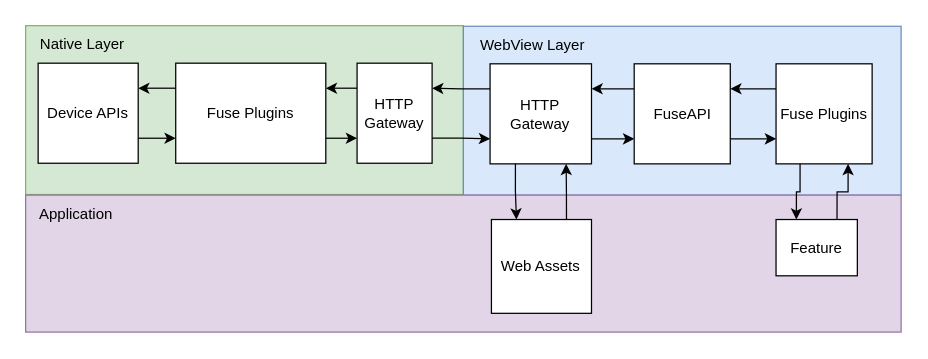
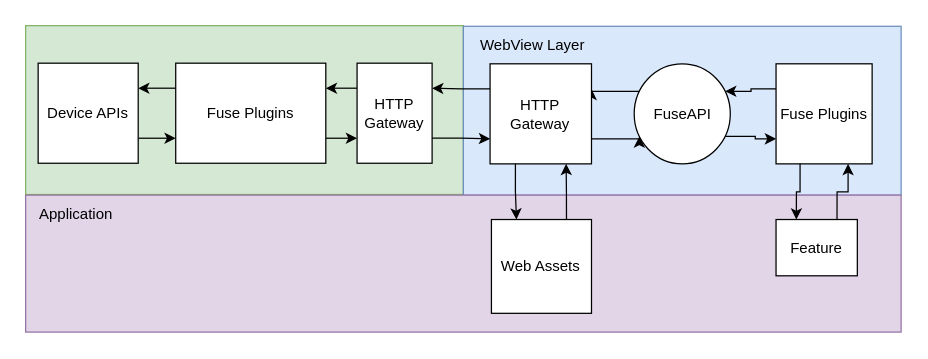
  <mxCell id="0" />
  <mxCell id="1" parent="0" />
  <mxCell id="2" value="" style="group" vertex="1" connectable="0" parent="1"><mxGeometry x="20" y="20" width="350" height="135" as="geometry" /></mxCell>
  <mxCell id="3" value="" style="whiteSpace=wrap;html=1;fillColor=#d5e8d4;strokeColor=#82b366;" vertex="1" parent="2"><mxGeometry width="350" height="135" as="geometry" /></mxCell>
- <mxCell id="4" value="Native Layer" style="text;html=1;align=center;verticalAlign=middle;resizable=0;points=[];autosize=1;strokeColor=none;fillColor=none;" vertex="1" parent="2"><mxGeometry width="90" height="30" as="geometry" /></mxCell>
  <mxCell id="5" style="edgeStyle=orthogonalEdgeStyle;rounded=0;orthogonalLoop=1;jettySize=auto;html=1;exitX=0;exitY=0.25;exitDx=0;exitDy=0;entryX=1;entryY=0.25;entryDx=0;entryDy=0;" edge="1" parent="2" source="6" target="9"><mxGeometry relative="1" as="geometry" /></mxCell>
  <mxCell id="6" value="HTTP Gateway" style="rounded=0;whiteSpace=wrap;html=1;" vertex="1" parent="2"><mxGeometry x="265" y="30" width="60" height="80" as="geometry" /></mxCell>
  <mxCell id="7" style="edgeStyle=orthogonalEdgeStyle;rounded=0;orthogonalLoop=1;jettySize=auto;html=1;exitX=0;exitY=0.25;exitDx=0;exitDy=0;entryX=1;entryY=0.25;entryDx=0;entryDy=0;" edge="1" parent="2" source="9" target="11"><mxGeometry relative="1" as="geometry" /></mxCell>
  <mxCell id="8" style="edgeStyle=orthogonalEdgeStyle;rounded=0;orthogonalLoop=1;jettySize=auto;html=1;exitX=1;exitY=0.75;exitDx=0;exitDy=0;entryX=0;entryY=0.75;entryDx=0;entryDy=0;" edge="1" parent="2" source="9" target="6"><mxGeometry relative="1" as="geometry" /></mxCell>
  <mxCell id="9" value="Fuse Plugins" style="rounded=0;whiteSpace=wrap;html=1;" vertex="1" parent="2"><mxGeometry x="120" y="30" width="120" height="80" as="geometry" /></mxCell>
  <mxCell id="10" style="edgeStyle=orthogonalEdgeStyle;rounded=0;orthogonalLoop=1;jettySize=auto;html=1;exitX=1;exitY=0.75;exitDx=0;exitDy=0;entryX=0;entryY=0.75;entryDx=0;entryDy=0;" edge="1" parent="2" source="11" target="9"><mxGeometry relative="1" as="geometry" /></mxCell>
  <mxCell id="11" value="Device APIs" style="rounded=0;whiteSpace=wrap;html=1;" vertex="1" parent="2"><mxGeometry x="10" y="30" width="80" height="80" as="geometry" /></mxCell>
  <mxCell id="12" value="" style="group" vertex="1" connectable="0" parent="1"><mxGeometry x="370" y="20.5" width="350" height="135" as="geometry" /></mxCell>
  <mxCell id="13" value="" style="whiteSpace=wrap;html=1;fillColor=#dae8fc;strokeColor=#6c8ebf;" vertex="1" parent="12"><mxGeometry width="350" height="135" as="geometry" /></mxCell>
  <mxCell id="14" value="WebView Layer" style="text;html=1;align=center;verticalAlign=middle;resizable=0;points=[];autosize=1;strokeColor=none;fillColor=none;" vertex="1" parent="12"><mxGeometry width="110" height="30" as="geometry" /></mxCell>
  <mxCell id="15" style="edgeStyle=orthogonalEdgeStyle;rounded=0;orthogonalLoop=1;jettySize=auto;html=1;exitX=0;exitY=0.25;exitDx=0;exitDy=0;entryX=1;entryY=0.25;entryDx=0;entryDy=0;" edge="1" parent="12" source="17" target="21"><mxGeometry relative="1" as="geometry" /></mxCell>
  <mxCell id="16" style="edgeStyle=orthogonalEdgeStyle;rounded=0;orthogonalLoop=1;jettySize=auto;html=1;exitX=1;exitY=0.75;exitDx=0;exitDy=0;entryX=0;entryY=0.75;entryDx=0;entryDy=0;" edge="1" parent="12" source="17" target="19"><mxGeometry relative="1" as="geometry" /></mxCell>
- <mxCell id="17" value="FuseAPI" style="rounded=0;whiteSpace=wrap;html=1;" vertex="1" parent="12"><mxGeometry x="136.582" y="30" width="76.829" height="80" as="geometry" /></mxCell>
+ <mxCell id="17" value="FuseAPI" style="ellipse;whiteSpace=wrap;html=1;" vertex="1" parent="12"><mxGeometry x="136.582" y="30" width="76.829" height="80" as="geometry" /></mxCell>
  <mxCell id="18" style="edgeStyle=orthogonalEdgeStyle;rounded=0;orthogonalLoop=1;jettySize=auto;html=1;exitX=0;exitY=0.25;exitDx=0;exitDy=0;entryX=1;entryY=0.25;entryDx=0;entryDy=0;" edge="1" parent="12" source="19" target="17"><mxGeometry relative="1" as="geometry" /></mxCell>
  <mxCell id="19" value="Fuse Plugins" style="rounded=0;whiteSpace=wrap;html=1;" vertex="1" parent="12"><mxGeometry x="249.998" y="30" width="76.829" height="80" as="geometry" /></mxCell>
  <mxCell id="20" style="edgeStyle=orthogonalEdgeStyle;rounded=0;orthogonalLoop=1;jettySize=auto;html=1;exitX=1;exitY=0.75;exitDx=0;exitDy=0;entryX=0;entryY=0.75;entryDx=0;entryDy=0;" edge="1" parent="12" source="21" target="17"><mxGeometry relative="1" as="geometry" /></mxCell>
  <mxCell id="21" value="HTTP Gateway" style="rounded=0;whiteSpace=wrap;html=1;" vertex="1" parent="12"><mxGeometry x="21.341" y="30" width="81.098" height="80" as="geometry" /></mxCell>
  <mxCell id="22" style="edgeStyle=orthogonalEdgeStyle;rounded=0;orthogonalLoop=1;jettySize=auto;html=1;exitX=0;exitY=0.25;exitDx=0;exitDy=0;entryX=1;entryY=0.25;entryDx=0;entryDy=0;" edge="1" parent="1" source="21" target="6"><mxGeometry relative="1" as="geometry" /></mxCell>
  <mxCell id="23" style="edgeStyle=orthogonalEdgeStyle;rounded=0;orthogonalLoop=1;jettySize=auto;html=1;exitX=1;exitY=0.75;exitDx=0;exitDy=0;entryX=0;entryY=0.75;entryDx=0;entryDy=0;" edge="1" parent="1" source="6" target="21"><mxGeometry relative="1" as="geometry" /></mxCell>
  <mxCell id="24" value="" style="rounded=0;whiteSpace=wrap;html=1;fillColor=#e1d5e7;strokeColor=#9673a6;" vertex="1" parent="1"><mxGeometry x="20" y="155.5" width="700" height="109.5" as="geometry" /></mxCell>
  <mxCell id="25" value="Application" style="text;html=1;align=center;verticalAlign=middle;resizable=0;points=[];autosize=1;strokeColor=none;fillColor=none;" vertex="1" parent="1"><mxGeometry x="20" y="155.5" width="80" height="30" as="geometry" /></mxCell>
  <mxCell id="26" style="edgeStyle=orthogonalEdgeStyle;rounded=0;orthogonalLoop=1;jettySize=auto;html=1;exitX=0.75;exitY=0;exitDx=0;exitDy=0;entryX=0.75;entryY=1;entryDx=0;entryDy=0;" edge="1" parent="1" source="27" target="19"><mxGeometry relative="1" as="geometry" /></mxCell>
  <mxCell id="27" value="Feature" style="rounded=0;whiteSpace=wrap;html=1;" vertex="1" parent="1"><mxGeometry x="620" y="175" width="65" height="45" as="geometry" /></mxCell>
  <mxCell id="28" style="edgeStyle=orthogonalEdgeStyle;rounded=0;orthogonalLoop=1;jettySize=auto;html=1;exitX=0.25;exitY=1;exitDx=0;exitDy=0;entryX=0.25;entryY=0;entryDx=0;entryDy=0;" edge="1" parent="1" source="19" target="27"><mxGeometry relative="1" as="geometry" /></mxCell>
  <mxCell id="29" style="edgeStyle=orthogonalEdgeStyle;rounded=0;orthogonalLoop=1;jettySize=auto;html=1;exitX=0.75;exitY=0;exitDx=0;exitDy=0;entryX=0.75;entryY=1;entryDx=0;entryDy=0;" edge="1" parent="1" source="30" target="21"><mxGeometry relative="1" as="geometry" /></mxCell>
  <mxCell id="30" value="Web Assets" style="rounded=0;whiteSpace=wrap;html=1;" vertex="1" parent="1"><mxGeometry x="392.44" y="175" width="80" height="75" as="geometry" /></mxCell>
  <mxCell id="31" style="edgeStyle=orthogonalEdgeStyle;rounded=0;orthogonalLoop=1;jettySize=auto;html=1;exitX=0.25;exitY=1;exitDx=0;exitDy=0;entryX=0.25;entryY=0;entryDx=0;entryDy=0;" edge="1" parent="1" source="21" target="30"><mxGeometry relative="1" as="geometry" /></mxCell>
